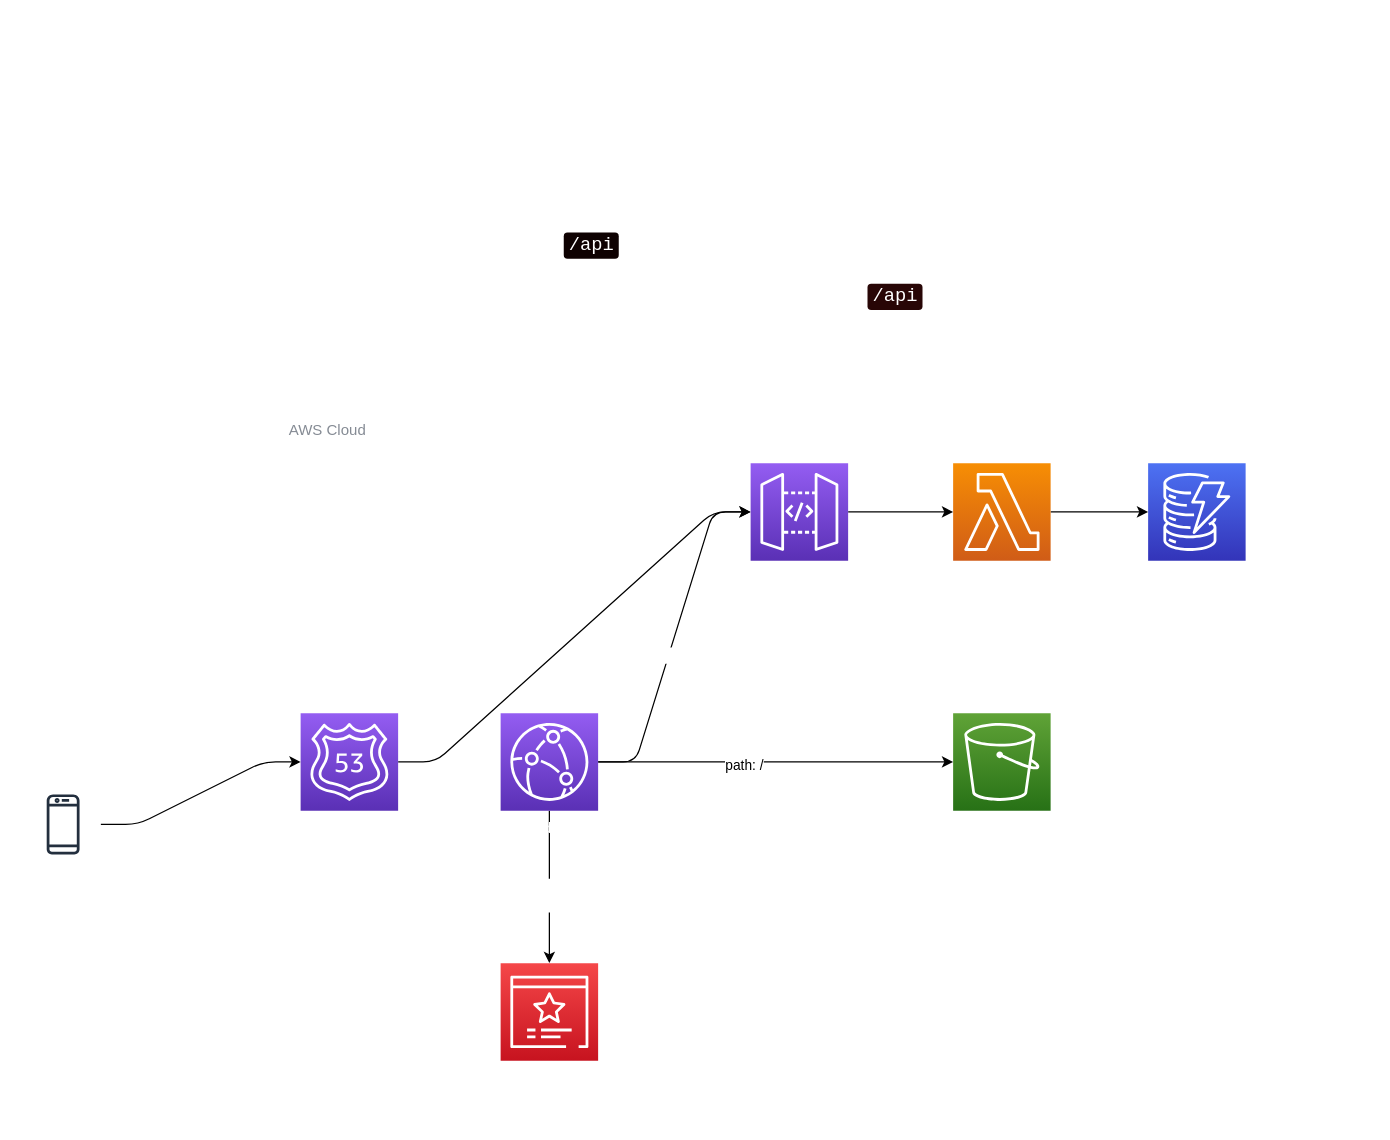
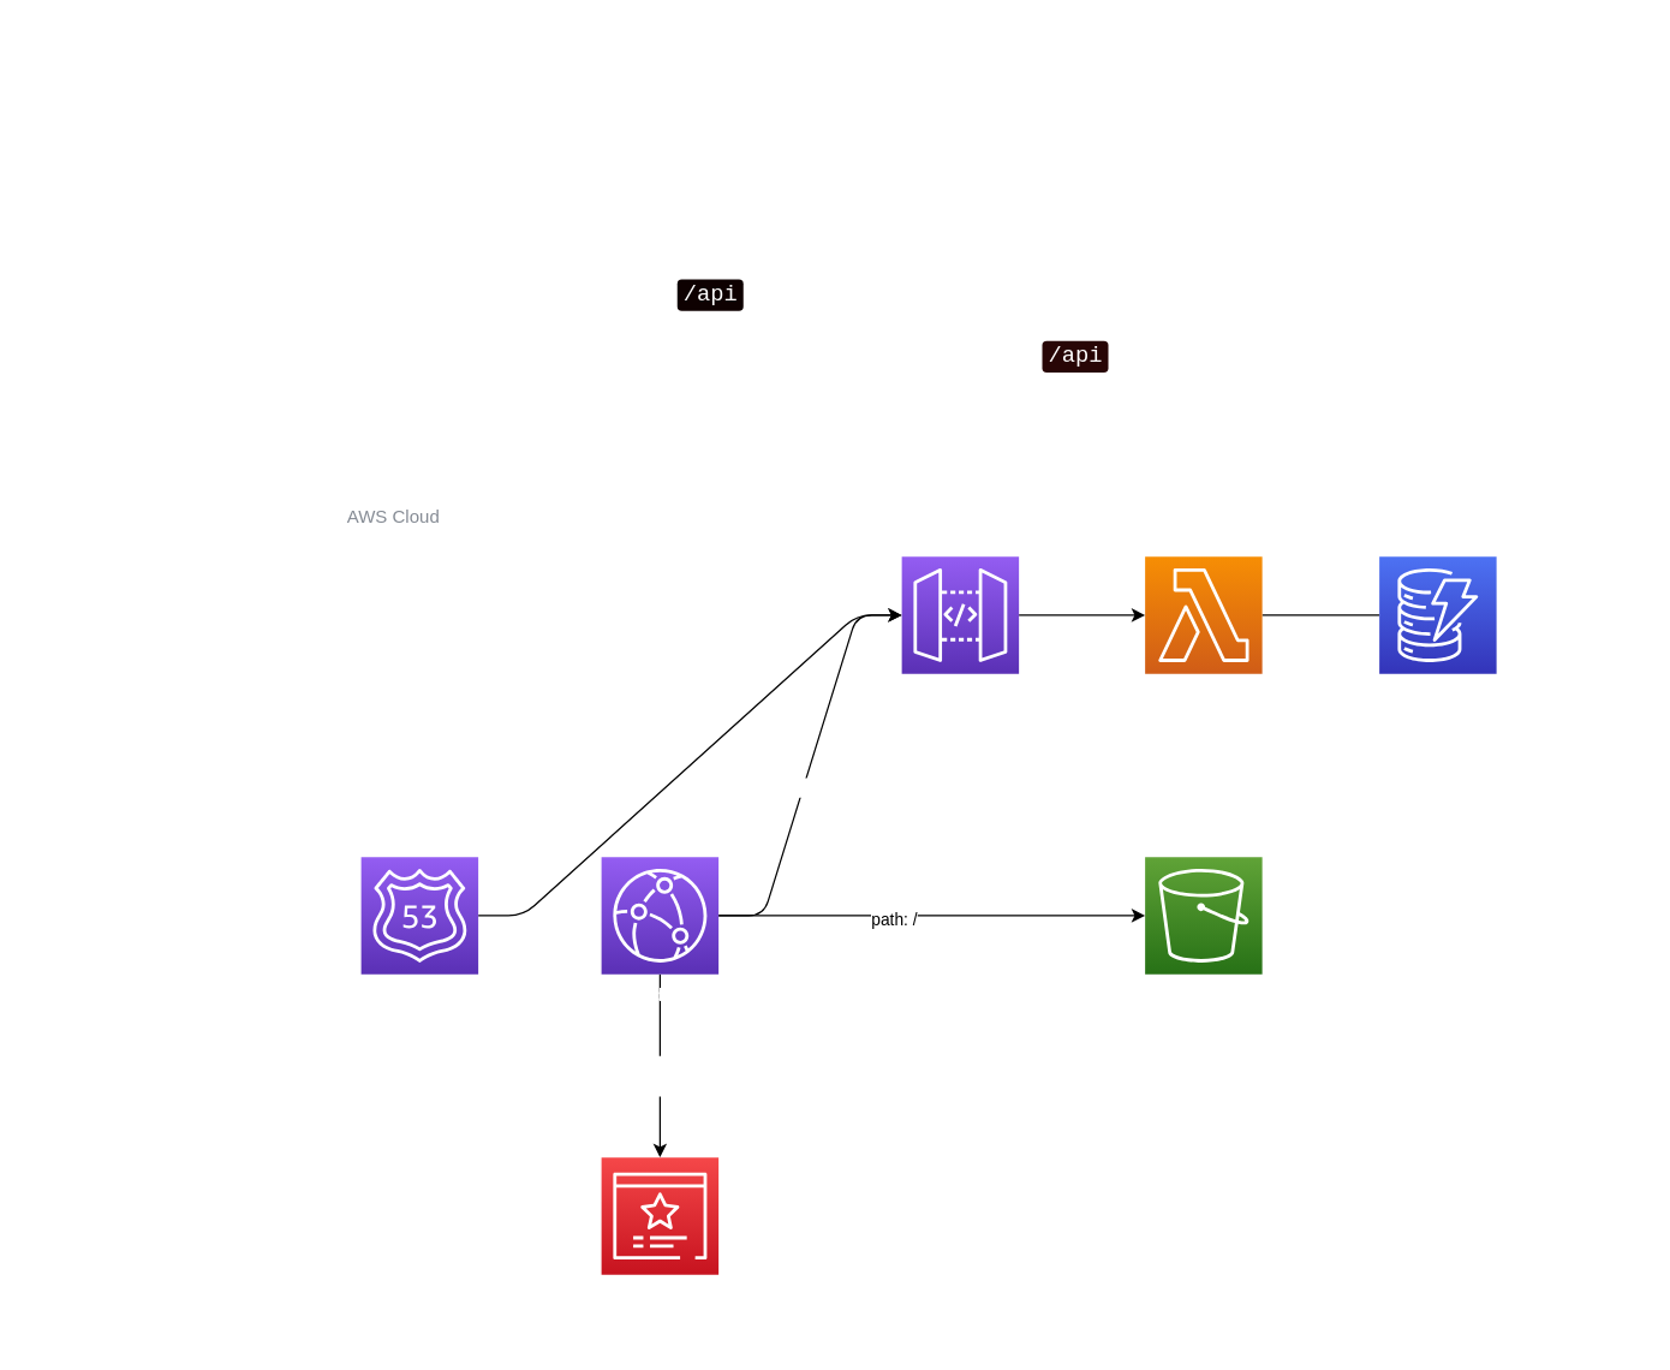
  <mxCell id="0" />
  <mxCell id="1" parent="0" />
  <mxCell id="2" value="AWS Cloud" style="sketch=0;outlineConnect=0;gradientColor=none;html=1;whiteSpace=wrap;fontSize=12;fontStyle=0;shape=mxgraph.aws4.group;grIcon=mxgraph.aws4.group_aws_cloud;strokeColor=#FFFFFF;fillColor=none;verticalAlign=top;align=left;spacingLeft=30;fontColor=#858B94;dashed=0;" vertex="1" parent="1"><mxGeometry x="199" y="330" width="841" height="560" as="geometry" /></mxCell>
  <mxCell id="3" style="edgeStyle=entityRelationEdgeStyle;html=1;" edge="1" parent="1" source="4" target="17"><mxGeometry relative="1" as="geometry" /></mxCell>
  <mxCell id="4" value="Route 53" style="sketch=0;points=[[0,0,0],[0.25,0,0],[0.5,0,0],[0.75,0,0],[1,0,0],[0,1,0],[0.25,1,0],[0.5,1,0],[0.75,1,0],[1,1,0],[0,0.25,0],[0,0.5,0],[0,0.75,0],[1,0.25,0],[1,0.5,0],[1,0.75,0]];outlineConnect=0;fontColor=#FFFFFF;gradientColor=#945DF2;gradientDirection=north;fillColor=#5A30B5;strokeColor=#ffffff;dashed=0;verticalLabelPosition=bottom;verticalAlign=top;align=center;html=1;fontSize=12;fontStyle=0;aspect=fixed;shape=mxgraph.aws4.resourceIcon;resIcon=mxgraph.aws4.route_53;" vertex="1" parent="1"><mxGeometry x="240" y="570" width="78" height="78" as="geometry" /></mxCell>
  <mxCell id="5" style="html=1;entryX=0.5;entryY=0;entryDx=0;entryDy=0;entryPerimeter=0;fontColor=#FFFFFF;" edge="1" parent="1" source="11" target="13"><mxGeometry relative="1" as="geometry" /></mxCell>
  <mxCell id="6" value="use SSL&lt;br&gt;certificate" style="edgeLabel;html=1;align=center;verticalAlign=middle;resizable=0;points=[];fontColor=#FFFFFF;" vertex="1" connectable="0" parent="5"><mxGeometry x="0.133" y="-3" relative="1" as="geometry"><mxPoint x="3" y="-2" as="offset" /></mxGeometry></mxCell>
  <mxCell id="7" style="edgeStyle=none;html=1;fontColor=#FFFFFF;" edge="1" parent="1" source="11" target="12"><mxGeometry relative="1" as="geometry" /></mxCell>
  <mxCell id="8" value="path: /" style="edgeLabel;html=1;align=center;verticalAlign=middle;resizable=0;points=[];" vertex="1" connectable="0" parent="7"><mxGeometry x="-0.184" y="-2" relative="1" as="geometry"><mxPoint as="offset" /></mxGeometry></mxCell>
  <mxCell id="9" style="edgeStyle=entityRelationEdgeStyle;html=1;entryX=0;entryY=0.5;entryDx=0;entryDy=0;entryPerimeter=0;fontColor=#FFFFFF;" edge="1" parent="1" source="11" target="17"><mxGeometry relative="1" as="geometry" /></mxCell>
  <mxCell id="10" value="path: /api" style="edgeLabel;html=1;align=center;verticalAlign=middle;resizable=0;points=[];fontColor=#FFFFFF;" vertex="1" connectable="0" parent="9"><mxGeometry x="-0.109" y="-2" relative="1" as="geometry"><mxPoint as="offset" /></mxGeometry></mxCell>
  <mxCell id="11" value="CloudFront" style="sketch=0;points=[[0,0,0],[0.25,0,0],[0.5,0,0],[0.75,0,0],[1,0,0],[0,1,0],[0.25,1,0],[0.5,1,0],[0.75,1,0],[1,1,0],[0,0.25,0],[0,0.5,0],[0,0.75,0],[1,0.25,0],[1,0.5,0],[1,0.75,0]];outlineConnect=0;fontColor=#FFFFFF;gradientColor=#945DF2;gradientDirection=north;fillColor=#5A30B5;strokeColor=#ffffff;dashed=0;verticalLabelPosition=bottom;verticalAlign=top;align=center;html=1;fontSize=12;fontStyle=0;aspect=fixed;shape=mxgraph.aws4.resourceIcon;resIcon=mxgraph.aws4.cloudfront;" vertex="1" parent="1"><mxGeometry x="400" y="570" width="78" height="78" as="geometry" /></mxCell>
  <mxCell id="12" value="S3 Website&lt;br&gt;Bucket" style="sketch=0;points=[[0,0,0],[0.25,0,0],[0.5,0,0],[0.75,0,0],[1,0,0],[0,1,0],[0.25,1,0],[0.5,1,0],[0.75,1,0],[1,1,0],[0,0.25,0],[0,0.5,0],[0,0.75,0],[1,0.25,0],[1,0.5,0],[1,0.75,0]];outlineConnect=0;fontColor=#FFFFFF;gradientColor=#60A337;gradientDirection=north;fillColor=#277116;strokeColor=#ffffff;dashed=0;verticalLabelPosition=bottom;verticalAlign=top;align=center;html=1;fontSize=12;fontStyle=0;aspect=fixed;shape=mxgraph.aws4.resourceIcon;resIcon=mxgraph.aws4.s3;" vertex="1" parent="1"><mxGeometry x="762" y="570" width="78" height="78" as="geometry" /></mxCell>
  <mxCell id="13" value="" style="sketch=0;points=[[0,0,0],[0.25,0,0],[0.5,0,0],[0.75,0,0],[1,0,0],[0,1,0],[0.25,1,0],[0.5,1,0],[0.75,1,0],[1,1,0],[0,0.25,0],[0,0.5,0],[0,0.75,0],[1,0.25,0],[1,0.5,0],[1,0.75,0]];outlineConnect=0;fontColor=#232F3E;gradientColor=#F54749;gradientDirection=north;fillColor=#C7131F;strokeColor=#ffffff;dashed=0;verticalLabelPosition=bottom;verticalAlign=top;align=center;html=1;fontSize=12;fontStyle=0;aspect=fixed;shape=mxgraph.aws4.resourceIcon;resIcon=mxgraph.aws4.certificate_manager_3;" vertex="1" parent="1"><mxGeometry x="400" y="770" width="78" height="78" as="geometry" /></mxCell>
- <mxCell id="14" style="edgeStyle=entityRelationEdgeStyle;html=1;entryX=0;entryY=0.5;entryDx=0;entryDy=0;entryPerimeter=0;" edge="1" parent="1" source="15" target="4"><mxGeometry relative="1" as="geometry" /></mxCell>
- <mxCell id="15" value="Mobile client" style="sketch=0;outlineConnect=0;fontColor=#FFFFFF;gradientColor=none;strokeColor=#232F3E;fillColor=#ffffff;dashed=0;verticalLabelPosition=bottom;verticalAlign=top;align=center;html=1;fontSize=12;fontStyle=0;aspect=fixed;shape=mxgraph.aws4.resourceIcon;resIcon=mxgraph.aws4.mobile_client;" vertex="1" parent="1"><mxGeometry x="20" y="629" width="60" height="60" as="geometry" /></mxCell>
  <mxCell id="16" style="edgeStyle=entityRelationEdgeStyle;html=1;fontColor=#FFFFFF;" edge="1" parent="1" source="17" target="19"><mxGeometry relative="1" as="geometry" /></mxCell>
  <mxCell id="17" value="API&amp;nbsp; Gateway" style="sketch=0;points=[[0,0,0],[0.25,0,0],[0.5,0,0],[0.75,0,0],[1,0,0],[0,1,0],[0.25,1,0],[0.5,1,0],[0.75,1,0],[1,1,0],[0,0.25,0],[0,0.5,0],[0,0.75,0],[1,0.25,0],[1,0.5,0],[1,0.75,0]];outlineConnect=0;fontColor=#FFFFFF;gradientColor=#945DF2;gradientDirection=north;fillColor=#5A30B5;strokeColor=#ffffff;dashed=0;verticalLabelPosition=bottom;verticalAlign=top;align=center;html=1;fontSize=12;fontStyle=0;aspect=fixed;shape=mxgraph.aws4.resourceIcon;resIcon=mxgraph.aws4.api_gateway;" vertex="1" parent="1"><mxGeometry x="600" y="370" width="78" height="78" as="geometry" /></mxCell>
- <mxCell id="18" style="edgeStyle=entityRelationEdgeStyle;html=1;fontColor=#FFFFFF;" edge="1" parent="1" source="19" target="20"><mxGeometry relative="1" as="geometry" /></mxCell>
+ <mxCell id="18" style="edgeStyle=entityRelationEdgeStyle;html=1;fontColor=#FFFFFF;endArrow=none;" edge="1" parent="1" source="19" target="20"><mxGeometry relative="1" as="geometry" /></mxCell>
  <mxCell id="19" value="Lambda" style="sketch=0;points=[[0,0,0],[0.25,0,0],[0.5,0,0],[0.75,0,0],[1,0,0],[0,1,0],[0.25,1,0],[0.5,1,0],[0.75,1,0],[1,1,0],[0,0.25,0],[0,0.5,0],[0,0.75,0],[1,0.25,0],[1,0.5,0],[1,0.75,0]];outlineConnect=0;fontColor=#FFFFFF;gradientColor=#F78E04;gradientDirection=north;fillColor=#D05C17;strokeColor=#ffffff;dashed=0;verticalLabelPosition=bottom;verticalAlign=top;align=center;html=1;fontSize=12;fontStyle=0;aspect=fixed;shape=mxgraph.aws4.resourceIcon;resIcon=mxgraph.aws4.lambda;" vertex="1" parent="1"><mxGeometry x="762" y="370" width="78" height="78" as="geometry" /></mxCell>
  <mxCell id="20" value="DynamoDB" style="sketch=0;points=[[0,0,0],[0.25,0,0],[0.5,0,0],[0.75,0,0],[1,0,0],[0,1,0],[0.25,1,0],[0.5,1,0],[0.75,1,0],[1,1,0],[0,0.25,0],[0,0.5,0],[0,0.75,0],[1,0.25,0],[1,0.5,0],[1,0.75,0]];outlineConnect=0;fontColor=#FFFFFF;gradientColor=#4D72F3;gradientDirection=north;fillColor=#3334B9;strokeColor=#ffffff;dashed=0;verticalLabelPosition=bottom;verticalAlign=top;align=center;html=1;fontSize=12;fontStyle=0;aspect=fixed;shape=mxgraph.aws4.resourceIcon;resIcon=mxgraph.aws4.dynamodb;" vertex="1" parent="1"><mxGeometry x="918" y="370" width="78" height="78" as="geometry" /></mxCell>
  <mxCell id="21" value="&lt;p style=&quot;box-sizing: border-box; -webkit-tap-highlight-color: transparent; margin: 0px 0px 15px; line-height: 1.618; font-size: 15px;&quot;&gt;&lt;font style=&quot;font-size: 15px;&quot;&gt;- most frontend applications need to communicate with the backend.&lt;/font&gt;&lt;/p&gt;&lt;p style=&quot;box-sizing: border-box; -webkit-tap-highlight-color: transparent; margin: 0px 0px 15px; line-height: 1.618; font-size: 15px;&quot;&gt;&lt;font style=&quot;font-size: 15px;&quot;&gt;- in terms of regular APIs, like REST or GraphQL, there is a simple solution for the API URL&amp;nbsp;&lt;/font&gt;&lt;/p&gt;&lt;p style=&quot;box-sizing: border-box; -webkit-tap-highlight-color: transparent; margin: 0px 0px 15px; line-height: 1.618; font-size: 15px;&quot;&gt;&lt;font style=&quot;font-size: 15px;&quot;&gt;&lt;span style=&quot;white-space: pre;&quot;&gt;&#09;&lt;/span&gt;- API Gateway or AppSync behind the same CloudFront Distribution as the website.&lt;/font&gt;&lt;/p&gt;&lt;p style=&quot;box-sizing: border-box; -webkit-tap-highlight-color: transparent; margin: 0px 0px 15px; line-height: 1.618; font-size: 15px;&quot;&gt;&lt;font style=&quot;font-size: 15px;&quot;&gt;- when calling the backend, we do not provide a full URL with a domain name, but just a path with some prefix&lt;/font&gt;&lt;/p&gt;&lt;p style=&quot;box-sizing: border-box; -webkit-tap-highlight-color: transparent; margin: 0px 0px 15px; line-height: 1.618; font-size: 15px;&quot;&gt;&lt;font style=&quot;font-size: 15px;&quot;&gt;&lt;span style=&quot;white-space: pre;&quot;&gt;&#09;&lt;/span&gt;- Most often it’s something like&amp;nbsp;&lt;font style=&quot;font-size: 15px;&quot; face=&quot;Menlo, Monaco, Consolas, Courier New, monospace&quot;&gt;&lt;span style=&quot;box-sizing: border-box; -webkit-tap-highlight-color: transparent; padding: 2px 4px; border-radius: 3px; background-color: rgb(14, 1, 1);&quot;&gt;/api&lt;/span&gt;&lt;/font&gt;- the request will target the same domain as the one from which the frontend is hosted.&lt;/font&gt;&lt;/p&gt;&lt;p style=&quot;box-sizing: border-box; -webkit-tap-highlight-color: transparent; margin: 0px 0px 15px; line-height: 1.618; font-size: 15px;&quot;&gt;&lt;font style=&quot;font-size: 15px;&quot;&gt;- we need to do is to configure CloudFront to pass requests starting with&amp;nbsp;&lt;font style=&quot;font-size: 15px;&quot; face=&quot;Menlo, Monaco, Consolas, Courier New, monospace&quot;&gt;&lt;span style=&quot;box-sizing: border-box; -webkit-tap-highlight-color: transparent; padding: 2px 4px; border-radius: 3px; background-color: rgb(40, 6, 6);&quot;&gt;/api&lt;/span&gt;&lt;/font&gt;&amp;nbsp;to the API service&lt;/font&gt;&lt;/p&gt;&lt;p style=&quot;box-sizing: border-box; -webkit-tap-highlight-color: transparent; margin: 0px 0px 15px; line-height: 1.618; font-size: 15px;&quot;&gt;&lt;font style=&quot;font-size: 15px;&quot;&gt;&lt;span style=&quot;white-space: pre;&quot;&gt;&#09;&lt;/span&gt;- With both frontend and API served by the same CloudFront, the calls will be correctly routed.&lt;/font&gt;&lt;/p&gt;" style="text;html=1;align=left;verticalAlign=middle;resizable=0;points=[];autosize=1;strokeColor=none;fillColor=none;fontColor=#FFFFFF;" vertex="1" parent="1"><mxGeometry x="210" y="20" width="880" height="290" as="geometry" /></mxCell>
